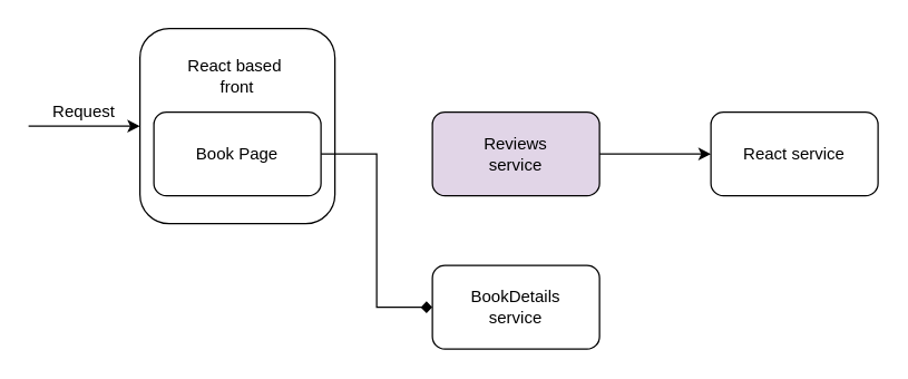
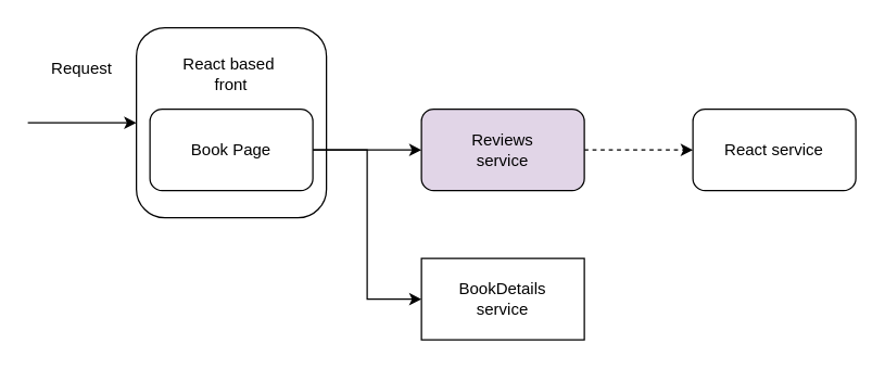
  <mxCell id="0" />
  <mxCell id="1" parent="0" />
  <mxCell id="2" value="&lt;span style=&quot;white-space: normal&quot;&gt;React based&amp;nbsp;&lt;/span&gt;&lt;br style=&quot;white-space: normal&quot;&gt;&lt;span style=&quot;white-space: normal&quot;&gt;front&lt;br&gt;&lt;br&gt;&lt;br&gt;&lt;br&gt;&lt;br&gt;&lt;br&gt;&lt;/span&gt;" style="rounded=1;whiteSpace=wrap;html=1;" parent="1" vertex="1"><mxGeometry x="100" y="20" width="140" height="140" as="geometry" /></mxCell>
- <mxCell id="4" style="edgeStyle=orthogonalEdgeStyle;rounded=0;orthogonalLoop=1;jettySize=auto;html=1;entryX=0;entryY=0.5;entryDx=0;entryDy=0;exitX=1;exitY=0.5;exitDx=0;exitDy=0;endArrow=diamond;" parent="1" source="5" target="8" edge="1"><mxGeometry relative="1" as="geometry"><mxPoint x="240" y="260" as="sourcePoint" /></mxGeometry></mxCell>
+ <mxCell id="3" style="edgeStyle=orthogonalEdgeStyle;rounded=0;orthogonalLoop=1;jettySize=auto;html=1;exitX=1;exitY=0.5;exitDx=0;exitDy=0;entryX=0;entryY=0.5;entryDx=0;entryDy=0;" parent="1" source="5" target="7" edge="1"><mxGeometry relative="1" as="geometry" /></mxCell>
+ <mxCell id="4" style="edgeStyle=orthogonalEdgeStyle;rounded=0;orthogonalLoop=1;jettySize=auto;html=1;entryX=0;entryY=0.5;entryDx=0;entryDy=0;exitX=1;exitY=0.5;exitDx=0;exitDy=0;" parent="1" source="5" target="8" edge="1"><mxGeometry relative="1" as="geometry"><mxPoint x="240" y="260" as="sourcePoint" /></mxGeometry></mxCell>
  <mxCell id="5" value="Book Page" style="rounded=1;whiteSpace=wrap;html=1;" parent="1" vertex="1"><mxGeometry x="110" y="80" width="120" height="60" as="geometry" /></mxCell>
- <mxCell id="6" style="edgeStyle=orthogonalEdgeStyle;rounded=0;orthogonalLoop=1;jettySize=auto;html=1;exitX=1;exitY=0.5;exitDx=0;exitDy=0;entryX=0;entryY=0.5;entryDx=0;entryDy=0;" parent="1" source="7" target="9" edge="1"><mxGeometry relative="1" as="geometry" /></mxCell>
+ <mxCell id="6" style="edgeStyle=orthogonalEdgeStyle;rounded=0;orthogonalLoop=1;jettySize=auto;html=1;exitX=1;exitY=0.5;exitDx=0;exitDy=0;entryX=0;entryY=0.5;entryDx=0;entryDy=0;dashed=1;" parent="1" source="7" target="9" edge="1"><mxGeometry relative="1" as="geometry" /></mxCell>
  <mxCell id="7" value="Reviews&lt;br&gt;service" style="rounded=1;whiteSpace=wrap;html=1;fillColor=#e1d5e7;" parent="1" vertex="1"><mxGeometry x="310" y="80" width="120" height="60" as="geometry" /></mxCell>
- <mxCell id="8" value="BookDetails&lt;br&gt;service" style="rounded=1;whiteSpace=wrap;html=1;" parent="1" vertex="1"><mxGeometry x="310" y="190" width="120" height="60" as="geometry" /></mxCell>
+ <mxCell id="8" value="BookDetails&lt;br&gt;service" style="whiteSpace=wrap;html=1;rounded=0;" parent="1" vertex="1"><mxGeometry x="310" y="190" width="120" height="60" as="geometry" /></mxCell>
  <mxCell id="9" value="React service" style="rounded=1;whiteSpace=wrap;html=1;" parent="1" vertex="1"><mxGeometry x="510" y="80" width="120" height="60" as="geometry" /></mxCell>
  <mxCell id="10" value="" style="endArrow=classic;html=1;entryX=0;entryY=0.5;entryDx=0;entryDy=0;" parent="1" target="2" edge="1"><mxGeometry width="50" height="50" relative="1" as="geometry"><mxPoint x="20" y="90" as="sourcePoint" /><mxPoint x="480" y="300" as="targetPoint" /></mxGeometry></mxCell>
- <mxCell id="11" value="Request" style="text;html=1;strokeColor=none;fillColor=none;align=center;verticalAlign=middle;whiteSpace=wrap;rounded=0;" parent="1" vertex="1"><mxGeometry x="40" y="70" width="40" height="20" as="geometry" /></mxCell>
+ <mxCell id="11" value="Request" style="text;html=1;strokeColor=none;fillColor=none;align=center;verticalAlign=middle;whiteSpace=wrap;rounded=0;" parent="1" vertex="1"><mxGeometry x="40" y="40" width="40" height="20" as="geometry" /></mxCell>
